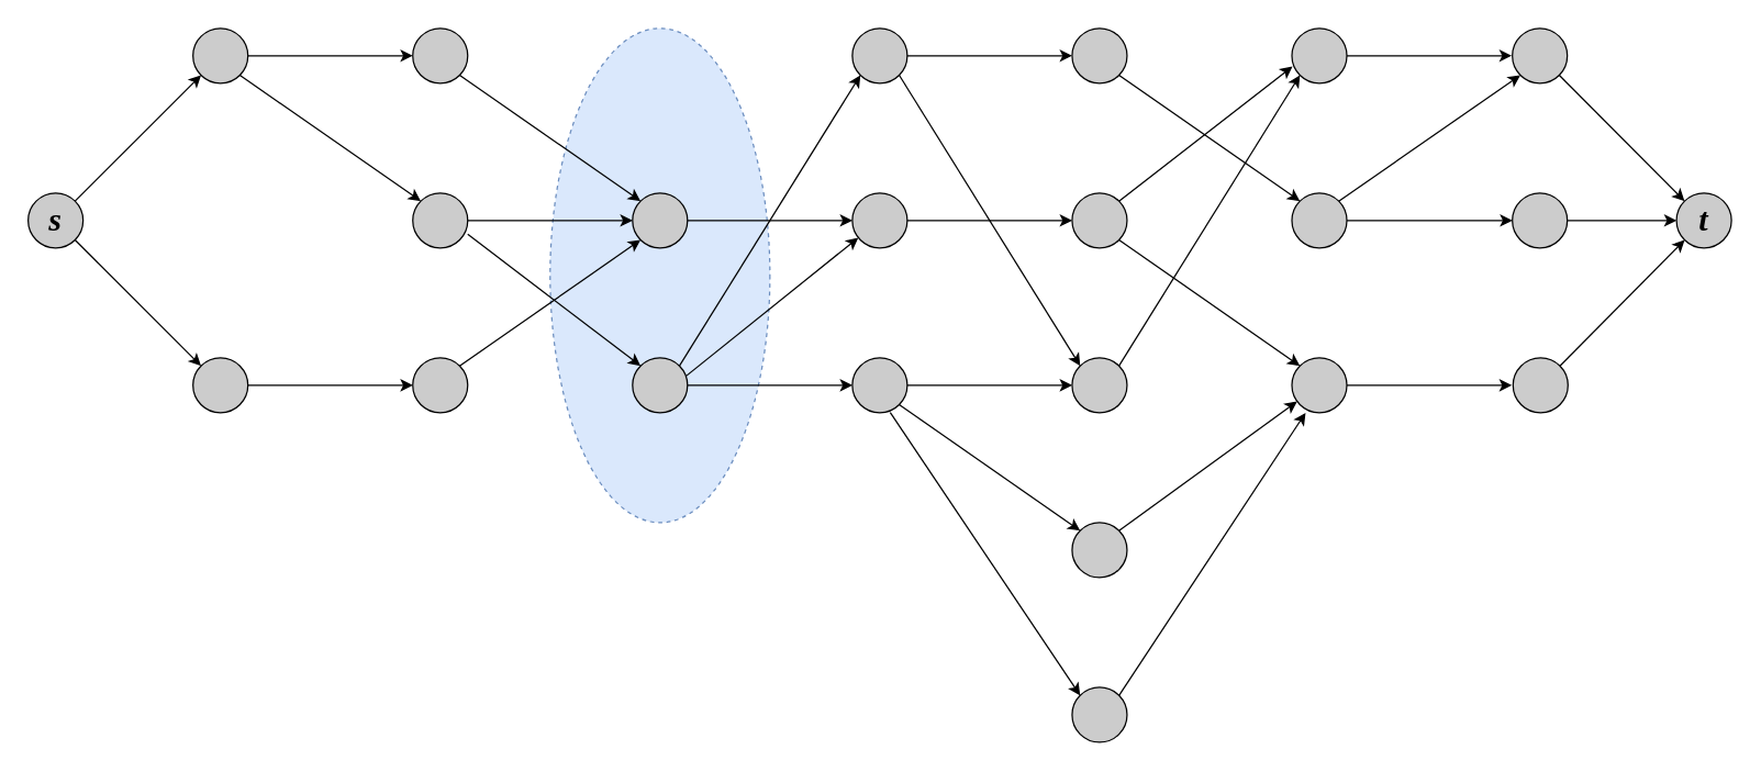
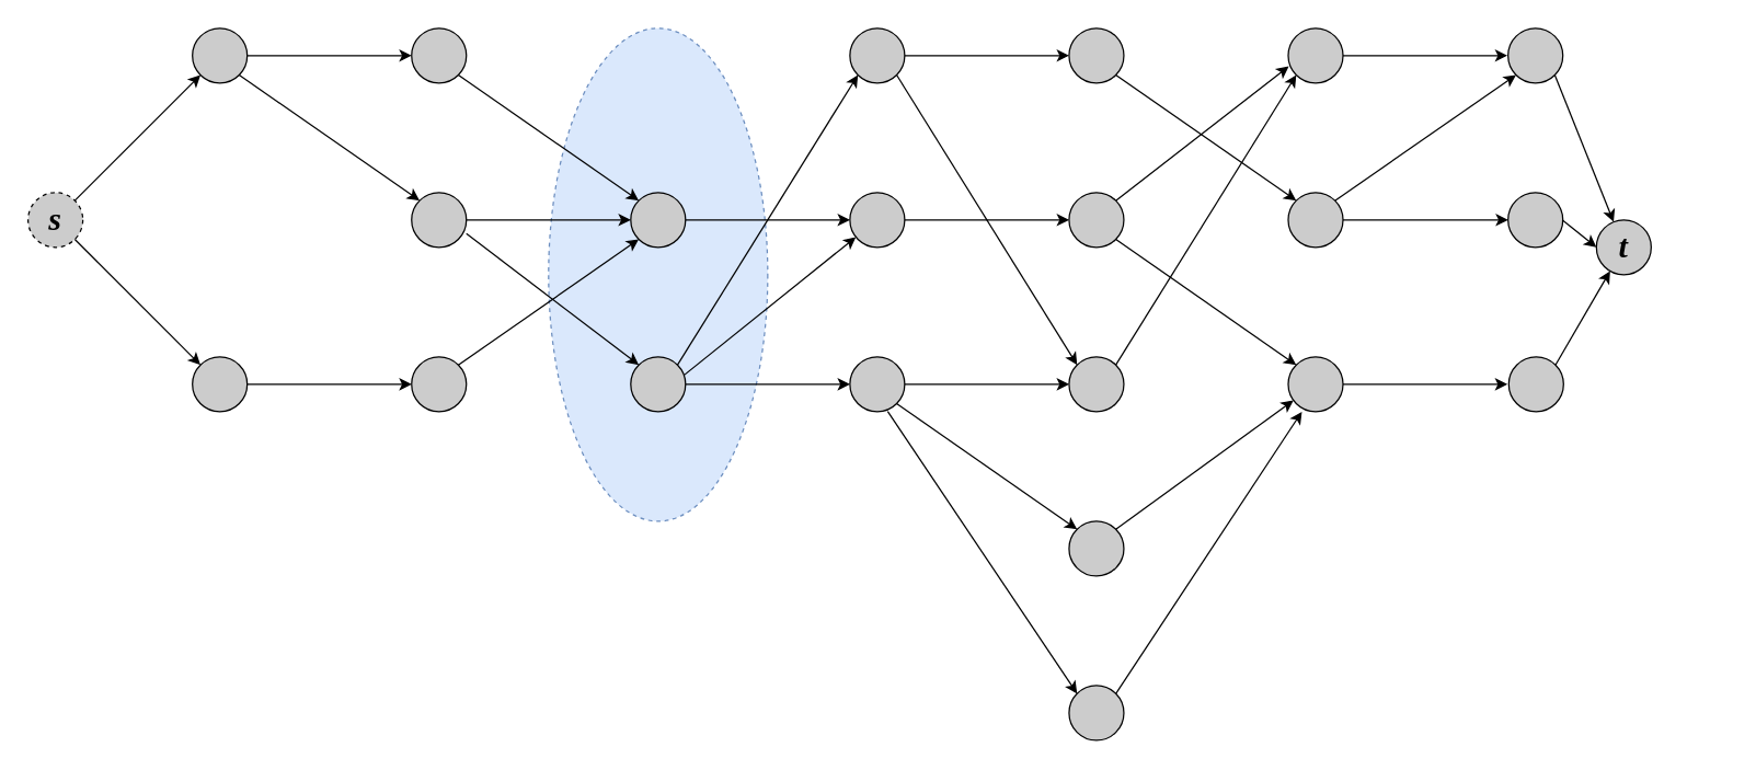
  <mxCell id="0" />
  <mxCell id="1" parent="0" />
  <mxCell id="2" value="" style="ellipse;whiteSpace=wrap;html=1;fontFamily=Times New Roman;fontSize=24;fillColor=#dae8fc;dashed=1;strokeColor=#6c8ebf;" vertex="1" parent="1"><mxGeometry x="400" y="20" width="160" height="360" as="geometry" /></mxCell>
- <mxCell id="3" value="&lt;font face=&quot;Times New Roman&quot; style=&quot;font-size: 24px;&quot;&gt;&lt;i&gt;&lt;b&gt;s&lt;/b&gt;&lt;/i&gt;&lt;/font&gt;" style="ellipse;whiteSpace=wrap;html=1;aspect=fixed;fillColor=#CCCCCC;" vertex="1" parent="1"><mxGeometry x="20" y="140" width="40" height="40" as="geometry" /></mxCell>
+ <mxCell id="3" value="&lt;font face=&quot;Times New Roman&quot; style=&quot;font-size: 24px;&quot;&gt;&lt;i&gt;&lt;b&gt;s&lt;/b&gt;&lt;/i&gt;&lt;/font&gt;" style="ellipse;whiteSpace=wrap;html=1;aspect=fixed;fillColor=#CCCCCC;dashed=1;" vertex="1" parent="1"><mxGeometry x="20" y="140" width="40" height="40" as="geometry" /></mxCell>
  <mxCell id="4" value="" style="ellipse;whiteSpace=wrap;html=1;aspect=fixed;fillColor=#CCCCCC;" vertex="1" parent="1"><mxGeometry x="140" y="20" width="40" height="40" as="geometry" /></mxCell>
  <mxCell id="5" value="" style="ellipse;whiteSpace=wrap;html=1;aspect=fixed;fillColor=#CCCCCC;" vertex="1" parent="1"><mxGeometry x="140" y="260" width="40" height="40" as="geometry" /></mxCell>
  <mxCell id="6" value="" style="ellipse;whiteSpace=wrap;html=1;aspect=fixed;fillColor=#CCCCCC;" vertex="1" parent="1"><mxGeometry x="300" y="20" width="40" height="40" as="geometry" /></mxCell>
  <mxCell id="7" value="" style="ellipse;whiteSpace=wrap;html=1;aspect=fixed;fillColor=#CCCCCC;" vertex="1" parent="1"><mxGeometry x="300" y="260" width="40" height="40" as="geometry" /></mxCell>
  <mxCell id="8" value="" style="ellipse;whiteSpace=wrap;html=1;aspect=fixed;fillColor=#CCCCCC;" vertex="1" parent="1"><mxGeometry x="300" y="140" width="40" height="40" as="geometry" /></mxCell>
  <mxCell id="9" value="" style="ellipse;whiteSpace=wrap;html=1;aspect=fixed;fillColor=#CCCCCC;" vertex="1" parent="1"><mxGeometry x="460" y="140" width="40" height="40" as="geometry" /></mxCell>
  <mxCell id="10" value="" style="ellipse;whiteSpace=wrap;html=1;aspect=fixed;fillColor=#CCCCCC;" vertex="1" parent="1"><mxGeometry x="460" y="260" width="40" height="40" as="geometry" /></mxCell>
  <mxCell id="11" value="" style="ellipse;whiteSpace=wrap;html=1;aspect=fixed;fillColor=#CCCCCC;" vertex="1" parent="1"><mxGeometry x="620" y="20" width="40" height="40" as="geometry" /></mxCell>
  <mxCell id="12" value="" style="ellipse;whiteSpace=wrap;html=1;aspect=fixed;fillColor=#CCCCCC;" vertex="1" parent="1"><mxGeometry x="620" y="140" width="40" height="40" as="geometry" /></mxCell>
  <mxCell id="13" value="" style="ellipse;whiteSpace=wrap;html=1;aspect=fixed;fillColor=#CCCCCC;" vertex="1" parent="1"><mxGeometry x="620" y="260" width="40" height="40" as="geometry" /></mxCell>
  <mxCell id="14" value="" style="ellipse;whiteSpace=wrap;html=1;aspect=fixed;fillColor=#CCCCCC;" vertex="1" parent="1"><mxGeometry x="780" y="260" width="40" height="40" as="geometry" /></mxCell>
  <mxCell id="15" value="" style="ellipse;whiteSpace=wrap;html=1;aspect=fixed;fillColor=#CCCCCC;" vertex="1" parent="1"><mxGeometry x="780" y="140" width="40" height="40" as="geometry" /></mxCell>
  <mxCell id="16" value="" style="ellipse;whiteSpace=wrap;html=1;aspect=fixed;fillColor=#CCCCCC;" vertex="1" parent="1"><mxGeometry x="780" y="20" width="40" height="40" as="geometry" /></mxCell>
  <mxCell id="17" value="" style="ellipse;whiteSpace=wrap;html=1;aspect=fixed;fillColor=#CCCCCC;" vertex="1" parent="1"><mxGeometry x="780" y="380" width="40" height="40" as="geometry" /></mxCell>
  <mxCell id="18" value="" style="ellipse;whiteSpace=wrap;html=1;aspect=fixed;fillColor=#CCCCCC;" vertex="1" parent="1"><mxGeometry x="780" y="500" width="40" height="40" as="geometry" /></mxCell>
  <mxCell id="19" value="" style="ellipse;whiteSpace=wrap;html=1;aspect=fixed;fillColor=#CCCCCC;" vertex="1" parent="1"><mxGeometry x="940" y="260" width="40" height="40" as="geometry" /></mxCell>
  <mxCell id="20" value="" style="ellipse;whiteSpace=wrap;html=1;aspect=fixed;fillColor=#CCCCCC;" vertex="1" parent="1"><mxGeometry x="940" y="140" width="40" height="40" as="geometry" /></mxCell>
  <mxCell id="21" value="" style="ellipse;whiteSpace=wrap;html=1;aspect=fixed;fillColor=#CCCCCC;" vertex="1" parent="1"><mxGeometry x="940" y="20" width="40" height="40" as="geometry" /></mxCell>
  <mxCell id="22" value="" style="ellipse;whiteSpace=wrap;html=1;aspect=fixed;fillColor=#CCCCCC;" vertex="1" parent="1"><mxGeometry x="1101" y="260" width="40" height="40" as="geometry" /></mxCell>
  <mxCell id="23" value="" style="ellipse;whiteSpace=wrap;html=1;aspect=fixed;fillColor=#CCCCCC;" vertex="1" parent="1"><mxGeometry x="1100.5" y="140" width="40" height="40" as="geometry" /></mxCell>
  <mxCell id="24" value="" style="ellipse;whiteSpace=wrap;html=1;aspect=fixed;fillColor=#CCCCCC;" vertex="1" parent="1"><mxGeometry x="1100.5" y="20" width="40" height="40" as="geometry" /></mxCell>
- <mxCell id="25" value="&lt;i&gt;&lt;b&gt;&lt;font style=&quot;font-size: 24px;&quot; face=&quot;Times New Roman&quot;&gt;t&lt;/font&gt;&lt;/b&gt;&lt;/i&gt;" style="ellipse;whiteSpace=wrap;html=1;aspect=fixed;fillColor=#CCCCCC;" vertex="1" parent="1"><mxGeometry x="1220" y="140" width="40" height="40" as="geometry" /></mxCell>
+ <mxCell id="25" value="&lt;i&gt;&lt;b&gt;&lt;font style=&quot;font-size: 24px;&quot; face=&quot;Times New Roman&quot;&gt;t&lt;/font&gt;&lt;/b&gt;&lt;/i&gt;" style="ellipse;whiteSpace=wrap;html=1;aspect=fixed;fillColor=#CCCCCC;" vertex="1" parent="1"><mxGeometry x="1165" y="160" width="40" height="40" as="geometry" /></mxCell>
  <mxCell id="26" value="" style="endArrow=classic;html=1;rounded=0;fontFamily=Times New Roman;fontSize=24;entryX=0;entryY=1;entryDx=0;entryDy=0;exitX=1;exitY=0;exitDx=0;exitDy=0;" edge="1" parent="1" source="3" target="4"><mxGeometry width="50" height="50" relative="1" as="geometry"><mxPoint x="50" y="140" as="sourcePoint" /><mxPoint x="100" y="90" as="targetPoint" /></mxGeometry></mxCell>
  <mxCell id="27" value="" style="endArrow=classic;html=1;rounded=0;fontFamily=Times New Roman;fontSize=24;entryX=0;entryY=0;entryDx=0;entryDy=0;exitX=1;exitY=1;exitDx=0;exitDy=0;" edge="1" parent="1" source="3" target="5"><mxGeometry width="50" height="50" relative="1" as="geometry"><mxPoint x="60" y="180" as="sourcePoint" /><mxPoint x="110" y="130" as="targetPoint" /></mxGeometry></mxCell>
  <mxCell id="28" value="" style="endArrow=classic;html=1;rounded=0;fontFamily=Times New Roman;fontSize=24;entryX=0;entryY=0.5;entryDx=0;entryDy=0;" edge="1" parent="1" target="6"><mxGeometry width="50" height="50" relative="1" as="geometry"><mxPoint x="180" y="40" as="sourcePoint" /><mxPoint x="230" y="-10" as="targetPoint" /></mxGeometry></mxCell>
  <mxCell id="29" value="" style="endArrow=classic;html=1;rounded=0;fontFamily=Times New Roman;fontSize=24;entryX=0;entryY=0.5;entryDx=0;entryDy=0;" edge="1" parent="1" target="7"><mxGeometry width="50" height="50" relative="1" as="geometry"><mxPoint x="180" y="280" as="sourcePoint" /><mxPoint x="230" y="230" as="targetPoint" /></mxGeometry></mxCell>
  <mxCell id="30" value="" style="endArrow=classic;html=1;rounded=0;fontFamily=Times New Roman;fontSize=24;entryX=0;entryY=0;entryDx=0;entryDy=0;exitX=1;exitY=1;exitDx=0;exitDy=0;" edge="1" parent="1" source="4" target="8"><mxGeometry width="50" height="50" relative="1" as="geometry"><mxPoint x="180" y="60" as="sourcePoint" /><mxPoint x="230" y="10" as="targetPoint" /></mxGeometry></mxCell>
  <mxCell id="31" value="" style="endArrow=classic;html=1;rounded=0;fontFamily=Times New Roman;fontSize=24;entryX=0;entryY=0;entryDx=0;entryDy=0;exitX=1;exitY=0.75;exitDx=0;exitDy=0;exitPerimeter=0;" edge="1" parent="1" source="8" target="10"><mxGeometry width="50" height="50" relative="1" as="geometry"><mxPoint x="340.002" y="180.002" as="sourcePoint" /><mxPoint x="471.718" y="271.718" as="targetPoint" /></mxGeometry></mxCell>
  <mxCell id="32" value="" style="endArrow=classic;html=1;rounded=0;fontFamily=Times New Roman;fontSize=24;entryX=0;entryY=0;entryDx=0;entryDy=0;exitX=1;exitY=1;exitDx=0;exitDy=0;" edge="1" parent="1" source="6" target="9"><mxGeometry width="50" height="50" relative="1" as="geometry"><mxPoint x="340" y="60" as="sourcePoint" /><mxPoint x="390" y="10" as="targetPoint" /></mxGeometry></mxCell>
  <mxCell id="33" value="" style="endArrow=classic;html=1;rounded=0;fontFamily=Times New Roman;fontSize=24;entryX=0;entryY=0.5;entryDx=0;entryDy=0;" edge="1" parent="1" target="9"><mxGeometry width="50" height="50" relative="1" as="geometry"><mxPoint x="340" y="160" as="sourcePoint" /><mxPoint x="390" y="110" as="targetPoint" /></mxGeometry></mxCell>
  <mxCell id="34" value="" style="endArrow=classic;html=1;rounded=0;fontFamily=Times New Roman;fontSize=24;entryX=0;entryY=1;entryDx=0;entryDy=0;exitX=1;exitY=0;exitDx=0;exitDy=0;" edge="1" parent="1" source="7" target="9"><mxGeometry width="50" height="50" relative="1" as="geometry"><mxPoint x="340" y="260" as="sourcePoint" /><mxPoint x="390" y="210" as="targetPoint" /></mxGeometry></mxCell>
  <mxCell id="35" value="" style="endArrow=classic;html=1;rounded=0;fontFamily=Times New Roman;fontSize=24;entryX=0;entryY=0.5;entryDx=0;entryDy=0;" edge="1" parent="1" target="12"><mxGeometry width="50" height="50" relative="1" as="geometry"><mxPoint x="500" y="160" as="sourcePoint" /><mxPoint x="550" y="110" as="targetPoint" /></mxGeometry></mxCell>
  <mxCell id="36" value="" style="endArrow=classic;html=1;rounded=0;fontFamily=Times New Roman;fontSize=24;entryX=0;entryY=0.5;entryDx=0;entryDy=0;" edge="1" parent="1" target="13"><mxGeometry width="50" height="50" relative="1" as="geometry"><mxPoint x="500" y="280" as="sourcePoint" /><mxPoint x="550" y="230" as="targetPoint" /></mxGeometry></mxCell>
  <mxCell id="37" value="" style="endArrow=classic;html=1;rounded=0;fontFamily=Times New Roman;fontSize=24;exitX=0.97;exitY=0.335;exitDx=0;exitDy=0;exitPerimeter=0;" edge="1" parent="1" source="10" target="12"><mxGeometry width="50" height="50" relative="1" as="geometry"><mxPoint x="500" y="260" as="sourcePoint" /><mxPoint x="550" y="210" as="targetPoint" /></mxGeometry></mxCell>
  <mxCell id="38" value="" style="endArrow=classic;html=1;rounded=0;fontFamily=Times New Roman;fontSize=24;entryX=0;entryY=1;entryDx=0;entryDy=0;exitX=1;exitY=0;exitDx=0;exitDy=0;" edge="1" parent="1" source="10" target="11"><mxGeometry width="50" height="50" relative="1" as="geometry"><mxPoint x="500" y="260" as="sourcePoint" /><mxPoint x="550" y="210" as="targetPoint" /></mxGeometry></mxCell>
  <mxCell id="39" value="" style="endArrow=classic;html=1;rounded=0;fontFamily=Times New Roman;fontSize=24;entryX=0;entryY=0.5;entryDx=0;entryDy=0;" edge="1" parent="1" target="16"><mxGeometry width="50" height="50" relative="1" as="geometry"><mxPoint x="660" y="40" as="sourcePoint" /><mxPoint x="710" y="-10" as="targetPoint" /></mxGeometry></mxCell>
  <mxCell id="40" value="" style="endArrow=classic;html=1;rounded=0;fontFamily=Times New Roman;fontSize=24;entryX=0;entryY=0.5;entryDx=0;entryDy=0;" edge="1" parent="1" target="15"><mxGeometry width="50" height="50" relative="1" as="geometry"><mxPoint x="660" y="160" as="sourcePoint" /><mxPoint x="710" y="110" as="targetPoint" /></mxGeometry></mxCell>
  <mxCell id="41" value="" style="endArrow=classic;html=1;rounded=0;fontFamily=Times New Roman;fontSize=24;entryX=0;entryY=0.5;entryDx=0;entryDy=0;" edge="1" parent="1" target="14"><mxGeometry width="50" height="50" relative="1" as="geometry"><mxPoint x="660" y="280" as="sourcePoint" /><mxPoint x="710" y="230" as="targetPoint" /></mxGeometry></mxCell>
  <mxCell id="42" value="" style="endArrow=classic;html=1;rounded=0;fontFamily=Times New Roman;fontSize=24;entryX=0;entryY=0;entryDx=0;entryDy=0;exitX=1;exitY=1;exitDx=0;exitDy=0;" edge="1" parent="1" source="11" target="14"><mxGeometry width="50" height="50" relative="1" as="geometry"><mxPoint x="480" y="440" as="sourcePoint" /><mxPoint x="530" y="390" as="targetPoint" /></mxGeometry></mxCell>
  <mxCell id="43" value="" style="endArrow=classic;html=1;rounded=0;fontFamily=Times New Roman;fontSize=24;entryX=0;entryY=0;entryDx=0;entryDy=0;exitX=1;exitY=1;exitDx=0;exitDy=0;" edge="1" parent="1" source="13" target="17"><mxGeometry width="50" height="50" relative="1" as="geometry"><mxPoint x="680" y="300" as="sourcePoint" /><mxPoint x="710" y="250" as="targetPoint" /></mxGeometry></mxCell>
  <mxCell id="44" value="" style="endArrow=classic;html=1;rounded=0;fontFamily=Times New Roman;fontSize=24;entryX=0;entryY=0;entryDx=0;entryDy=0;exitX=0.69;exitY=0.995;exitDx=0;exitDy=0;exitPerimeter=0;" edge="1" parent="1" source="13" target="18"><mxGeometry width="50" height="50" relative="1" as="geometry"><mxPoint x="660" y="300" as="sourcePoint" /><mxPoint x="710" y="250" as="targetPoint" /></mxGeometry></mxCell>
  <mxCell id="45" value="" style="endArrow=classic;html=1;rounded=0;fontFamily=Times New Roman;fontSize=24;entryX=0;entryY=0;entryDx=0;entryDy=0;exitX=1;exitY=1;exitDx=0;exitDy=0;" edge="1" parent="1" source="16" target="20"><mxGeometry width="50" height="50" relative="1" as="geometry"><mxPoint x="820" y="60" as="sourcePoint" /><mxPoint x="870" y="10" as="targetPoint" /></mxGeometry></mxCell>
  <mxCell id="46" value="" style="endArrow=classic;html=1;rounded=0;fontFamily=Times New Roman;fontSize=24;entryX=0;entryY=0;entryDx=0;entryDy=0;exitX=1;exitY=1;exitDx=0;exitDy=0;" edge="1" parent="1" source="15" target="19"><mxGeometry width="50" height="50" relative="1" as="geometry"><mxPoint x="820" y="180" as="sourcePoint" /><mxPoint x="870" y="130" as="targetPoint" /></mxGeometry></mxCell>
  <mxCell id="47" value="" style="endArrow=classic;html=1;rounded=0;fontFamily=Times New Roman;fontSize=24;entryX=0.01;entryY=0.695;entryDx=0;entryDy=0;exitX=1;exitY=0;exitDx=0;exitDy=0;entryPerimeter=0;" edge="1" parent="1" source="15" target="21"><mxGeometry width="50" height="50" relative="1" as="geometry"><mxPoint x="890" y="400" as="sourcePoint" /><mxPoint x="940" y="350" as="targetPoint" /></mxGeometry></mxCell>
  <mxCell id="48" value="" style="endArrow=classic;html=1;rounded=0;fontFamily=Times New Roman;fontSize=24;entryX=0;entryY=1;entryDx=0;entryDy=0;exitX=1;exitY=0;exitDx=0;exitDy=0;" edge="1" parent="1" source="14" target="21"><mxGeometry width="50" height="50" relative="1" as="geometry"><mxPoint x="820" y="260" as="sourcePoint" /><mxPoint x="870" y="210" as="targetPoint" /></mxGeometry></mxCell>
  <mxCell id="49" value="" style="endArrow=classic;html=1;rounded=0;fontFamily=Times New Roman;fontSize=24;exitX=1;exitY=0;exitDx=0;exitDy=0;" edge="1" parent="1" source="17" target="19"><mxGeometry width="50" height="50" relative="1" as="geometry"><mxPoint x="820" y="380" as="sourcePoint" /><mxPoint x="870" y="330" as="targetPoint" /></mxGeometry></mxCell>
  <mxCell id="50" value="" style="endArrow=classic;html=1;rounded=0;fontFamily=Times New Roman;fontSize=24;exitX=1;exitY=0;exitDx=0;exitDy=0;" edge="1" parent="1" source="18"><mxGeometry width="50" height="50" relative="1" as="geometry"><mxPoint x="820" y="500" as="sourcePoint" /><mxPoint x="950" y="300" as="targetPoint" /></mxGeometry></mxCell>
  <mxCell id="51" value="" style="endArrow=classic;html=1;rounded=0;fontFamily=Times New Roman;fontSize=24;" edge="1" parent="1"><mxGeometry width="50" height="50" relative="1" as="geometry"><mxPoint x="980" y="40" as="sourcePoint" /><mxPoint x="1100" y="40" as="targetPoint" /></mxGeometry></mxCell>
  <mxCell id="52" value="" style="endArrow=classic;html=1;rounded=0;fontFamily=Times New Roman;fontSize=24;entryX=0;entryY=1;entryDx=0;entryDy=0;exitX=1;exitY=0;exitDx=0;exitDy=0;" edge="1" parent="1" source="20" target="24"><mxGeometry width="50" height="50" relative="1" as="geometry"><mxPoint x="980" y="140" as="sourcePoint" /><mxPoint x="1030" y="90" as="targetPoint" /></mxGeometry></mxCell>
  <mxCell id="53" value="" style="endArrow=classic;html=1;rounded=0;fontFamily=Times New Roman;fontSize=24;entryX=0;entryY=0.5;entryDx=0;entryDy=0;" edge="1" parent="1" target="23"><mxGeometry width="50" height="50" relative="1" as="geometry"><mxPoint x="980" y="160" as="sourcePoint" /><mxPoint x="1030" y="110" as="targetPoint" /></mxGeometry></mxCell>
  <mxCell id="54" value="" style="endArrow=classic;html=1;rounded=0;fontFamily=Times New Roman;fontSize=24;" edge="1" parent="1"><mxGeometry width="50" height="50" relative="1" as="geometry"><mxPoint x="980" y="280" as="sourcePoint" /><mxPoint x="1100" y="280" as="targetPoint" /></mxGeometry></mxCell>
  <mxCell id="55" value="" style="endArrow=classic;html=1;rounded=0;fontFamily=Times New Roman;fontSize=24;exitX=1;exitY=1;exitDx=0;exitDy=0;" edge="1" parent="1" source="24" target="25"><mxGeometry width="50" height="50" relative="1" as="geometry"><mxPoint x="1140" y="60" as="sourcePoint" /><mxPoint x="1190" y="10" as="targetPoint" /></mxGeometry></mxCell>
  <mxCell id="56" value="" style="endArrow=classic;html=1;rounded=0;fontFamily=Times New Roman;fontSize=24;entryX=0;entryY=0.5;entryDx=0;entryDy=0;" edge="1" parent="1" target="25"><mxGeometry width="50" height="50" relative="1" as="geometry"><mxPoint x="1140" y="160" as="sourcePoint" /><mxPoint x="1190" y="110" as="targetPoint" /></mxGeometry></mxCell>
  <mxCell id="57" value="" style="endArrow=classic;html=1;rounded=0;fontFamily=Times New Roman;fontSize=24;exitX=1;exitY=0;exitDx=0;exitDy=0;" edge="1" parent="1" source="22" target="25"><mxGeometry width="50" height="50" relative="1" as="geometry"><mxPoint x="1140" y="260" as="sourcePoint" /><mxPoint x="1190" y="210" as="targetPoint" /></mxGeometry></mxCell>
